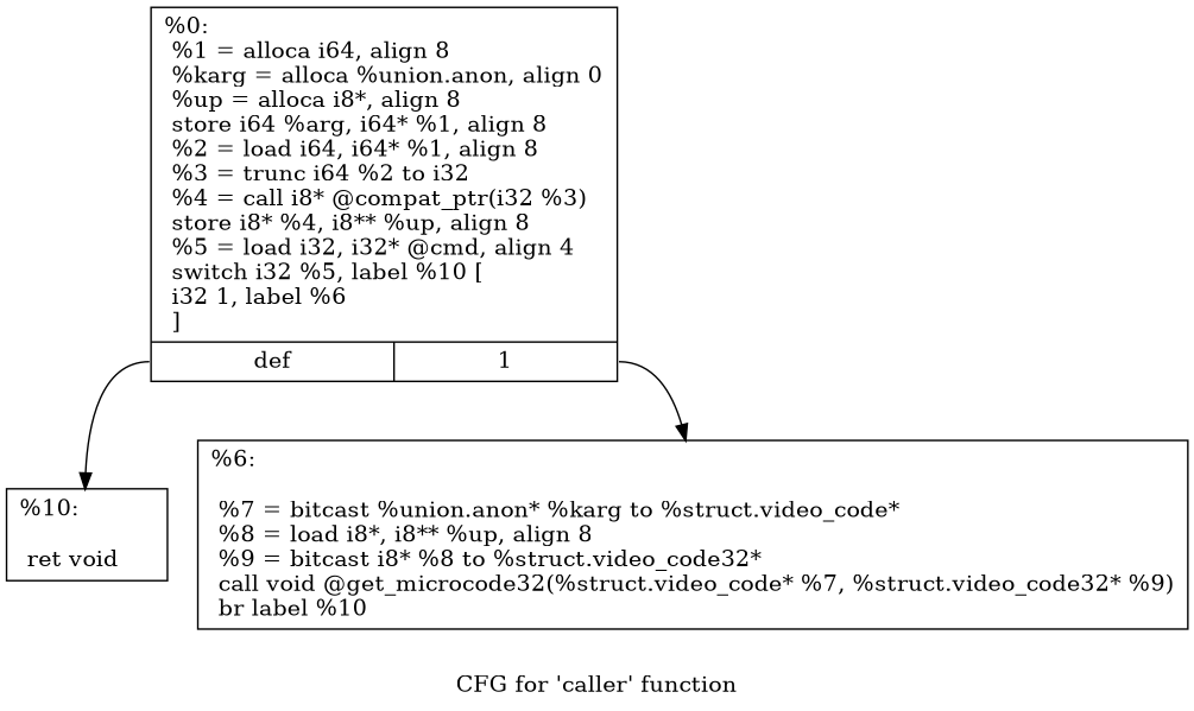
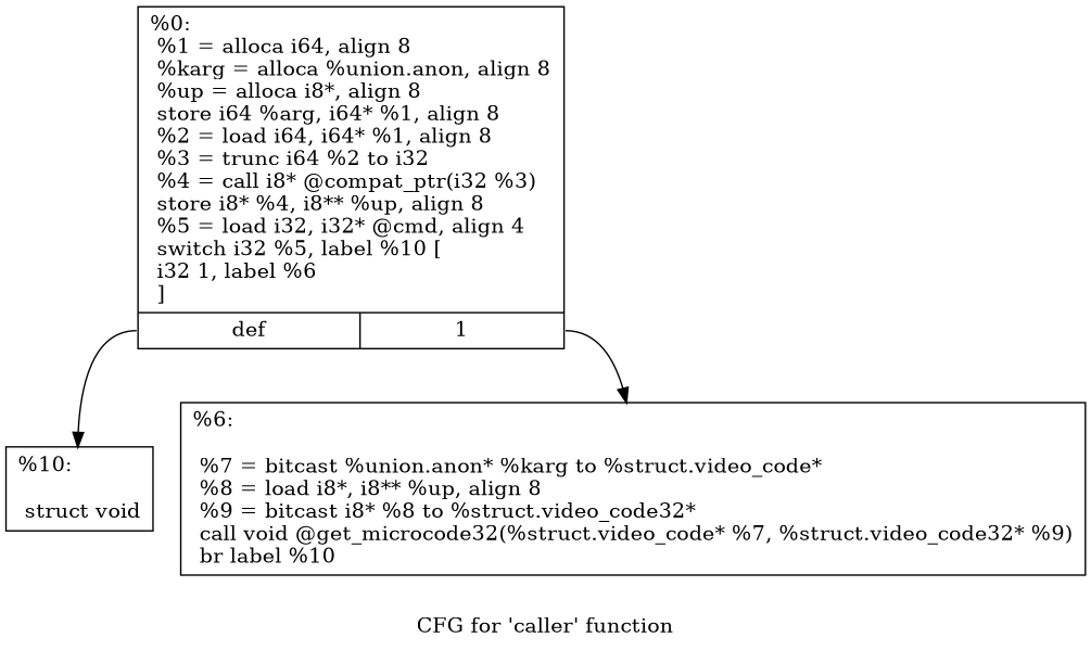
  digraph {
    label="CFG for 'caller' function"
    node [shape=record]
-   n1 [label="{%0:\l  %1 = alloca i64, align 8\l  %karg = alloca %union.anon, align 0\l  %up = alloca i8*, align 8\l  store i64 %arg, i64* %1, align 8\l  %2 = load i64, i64* %1, align 8\l  %3 = trunc i64 %2 to i32\l  %4 = call i8* @compat_ptr(i32 %3)\l  store i8* %4, i8** %up, align 8\l  %5 = load i32, i32* @cmd, align 4\l  switch i32 %5, label %10 [\l    i32 1, label %6\l  ]\l|{<s0>def|<s1>1}}"]
-   n2 [label="{%10:\l\l  ret void\l}"]
+   n1 [label="{%0:\l  %1 = alloca i64, align 8\l  %karg = alloca %union.anon, align 8\l  %up = alloca i8*, align 8\l  store i64 %arg, i64* %1, align 8\l  %2 = load i64, i64* %1, align 8\l  %3 = trunc i64 %2 to i32\l  %4 = call i8* @compat_ptr(i32 %3)\l  store i8* %4, i8** %up, align 8\l  %5 = load i32, i32* @cmd, align 4\l  switch i32 %5, label %10 [\l    i32 1, label %6\l  ]\l|{<s0>def|<s1>1}}"]
+   n2 [label="{%10:\l\l  struct void\l}"]
    n3 [label="{%6:\l\l  %7 = bitcast %union.anon* %karg to %struct.video_code*\l  %8 = load i8*, i8** %up, align 8\l  %9 = bitcast i8* %8 to %struct.video_code32*\l  call void @get_microcode32(%struct.video_code* %7, %struct.video_code32* %9)\l  br label %10\l}"]
    n1 -> n2 [tailport=s0]
    n1 -> n3 [tailport=s1]
  }
